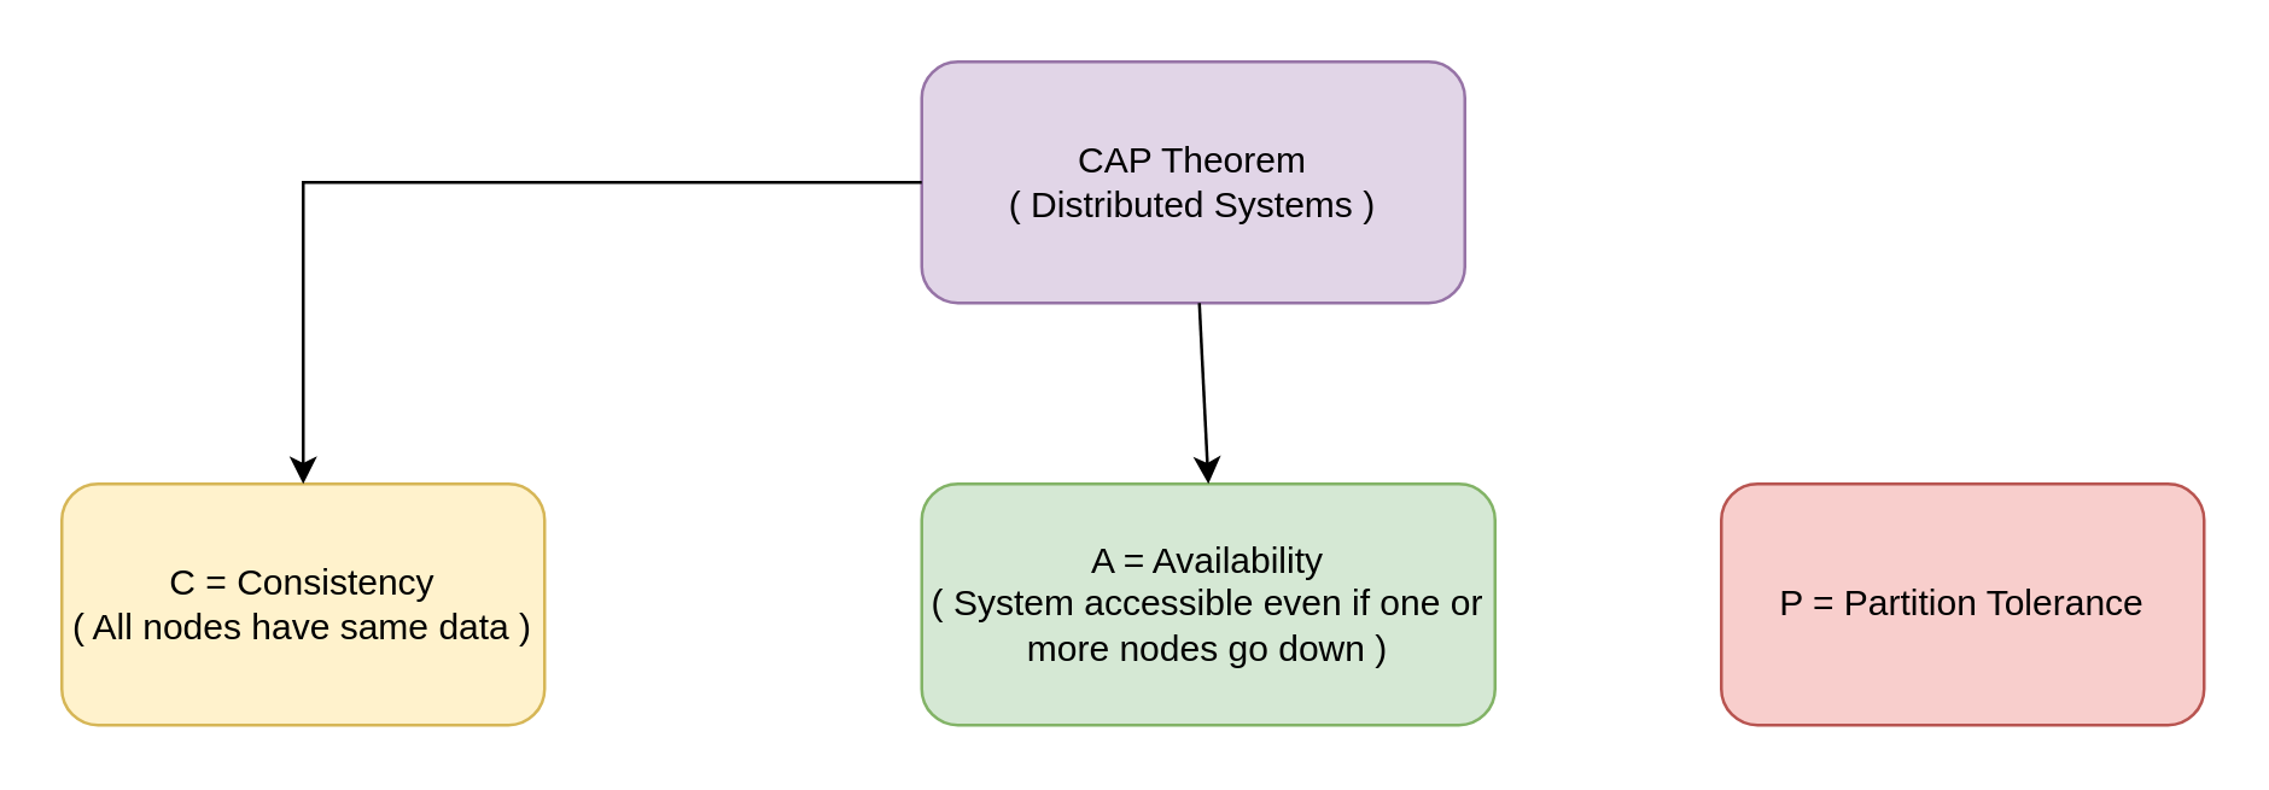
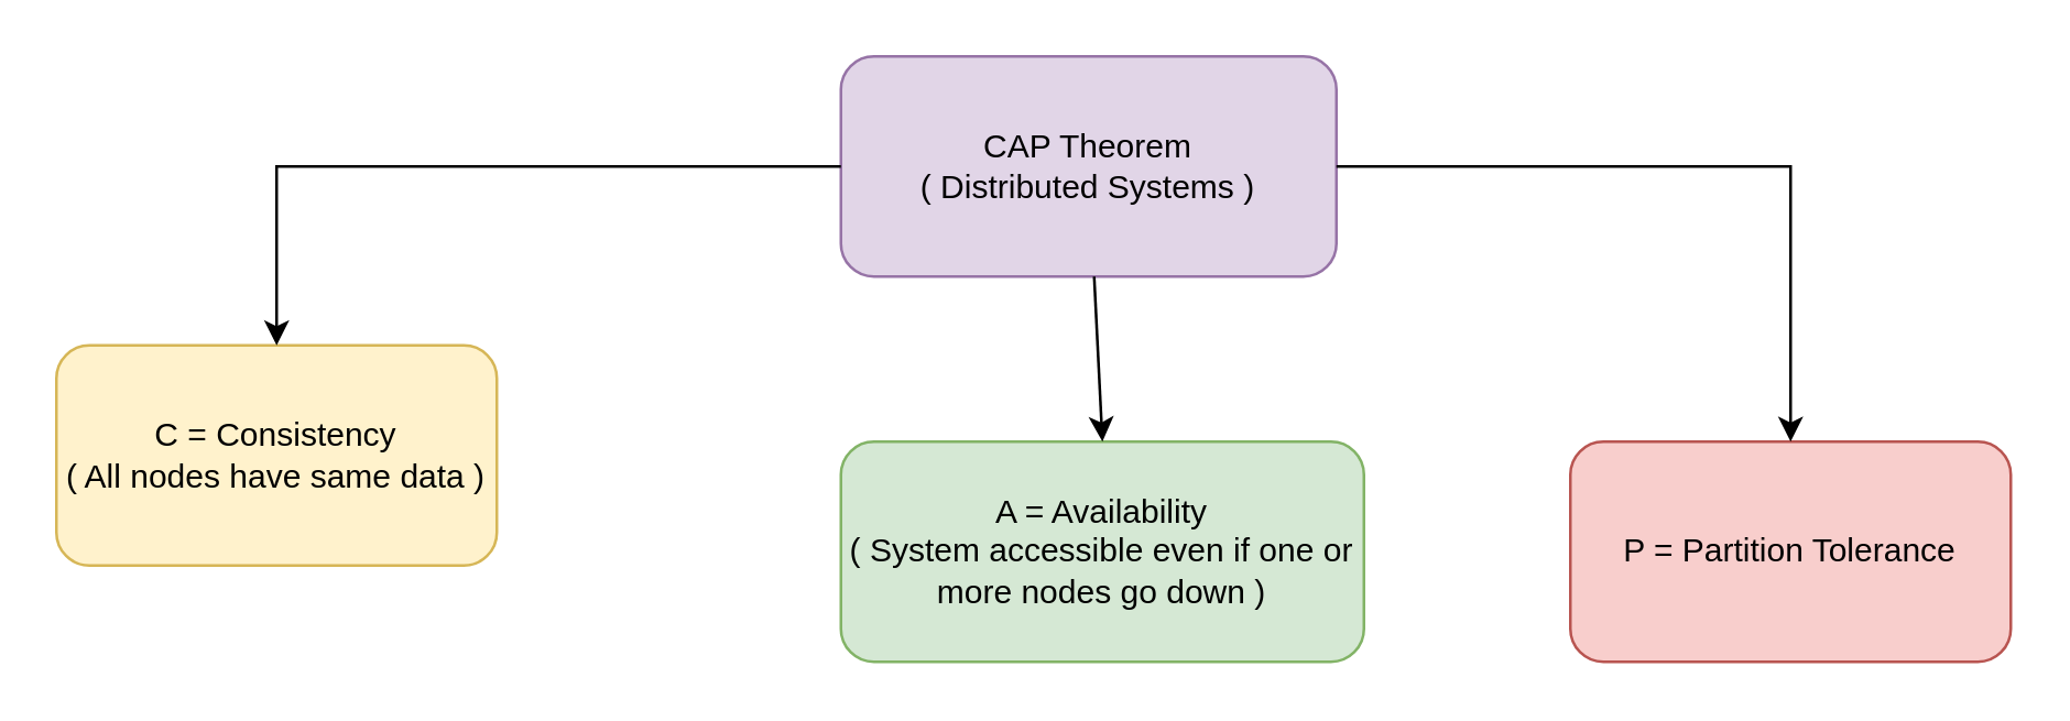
  <mxCell id="0" />
  <mxCell id="1" parent="0" />
  <mxCell id="2" value="CAP Theorem&lt;br&gt;( Distributed Systems )" style="rounded=1;whiteSpace=wrap;html=1;fillColor=#e1d5e7;strokeColor=#9673a6;" vertex="1" parent="1"><mxGeometry x="305" y="20" width="180" height="80" as="geometry" /></mxCell>
- <mxCell id="3" value="C = Consistency&lt;br&gt;( All nodes have same data )" style="rounded=1;whiteSpace=wrap;html=1;fillColor=#fff2cc;strokeColor=#d6b656;" vertex="1" parent="1"><mxGeometry x="20" y="160" width="160" height="80" as="geometry" /></mxCell>
+ <mxCell id="3" value="C = Consistency&lt;br&gt;( All nodes have same data )" style="rounded=1;whiteSpace=wrap;html=1;fillColor=#fff2cc;strokeColor=#d6b656;" vertex="1" parent="1"><mxGeometry x="20" y="125" width="160" height="80" as="geometry" /></mxCell>
  <mxCell id="4" value="" style="endArrow=classic;html=1;rounded=0;exitX=0;exitY=0.5;exitDx=0;exitDy=0;entryX=0.5;entryY=0;entryDx=0;entryDy=0;edgeStyle=orthogonalEdgeStyle;" edge="1" parent="1" source="2" target="3"><mxGeometry width="50" height="50" relative="1" as="geometry"><mxPoint x="330" y="240" as="sourcePoint" /><mxPoint x="380" y="190" as="targetPoint" /></mxGeometry></mxCell>
  <mxCell id="5" value="A = Availability&lt;br&gt;( System accessible even if one or more nodes go down )" style="rounded=1;whiteSpace=wrap;html=1;fillColor=#d5e8d4;strokeColor=#82b366;" vertex="1" parent="1"><mxGeometry x="305" y="160" width="190" height="80" as="geometry" /></mxCell>
  <mxCell id="6" value="P = Partition Tolerance" style="rounded=1;whiteSpace=wrap;html=1;fillColor=#f8cecc;strokeColor=#b85450;" vertex="1" parent="1"><mxGeometry x="570" y="160" width="160" height="80" as="geometry" /></mxCell>
  <mxCell id="7" value="" style="endArrow=classic;html=1;rounded=0;entryX=0.5;entryY=0;entryDx=0;entryDy=0;" edge="1" parent="1" source="2" target="5"><mxGeometry width="50" height="50" relative="1" as="geometry"><mxPoint x="330" y="240" as="sourcePoint" /><mxPoint x="380" y="190" as="targetPoint" /></mxGeometry></mxCell>
+ <mxCell id="8" value="" style="endArrow=classic;html=1;rounded=0;exitX=1;exitY=0.5;exitDx=0;exitDy=0;entryX=0.5;entryY=0;entryDx=0;entryDy=0;edgeStyle=orthogonalEdgeStyle;" edge="1" parent="1" source="2" target="6"><mxGeometry width="50" height="50" relative="1" as="geometry"><mxPoint x="330" y="240" as="sourcePoint" /><mxPoint x="380" y="190" as="targetPoint" /></mxGeometry></mxCell>
